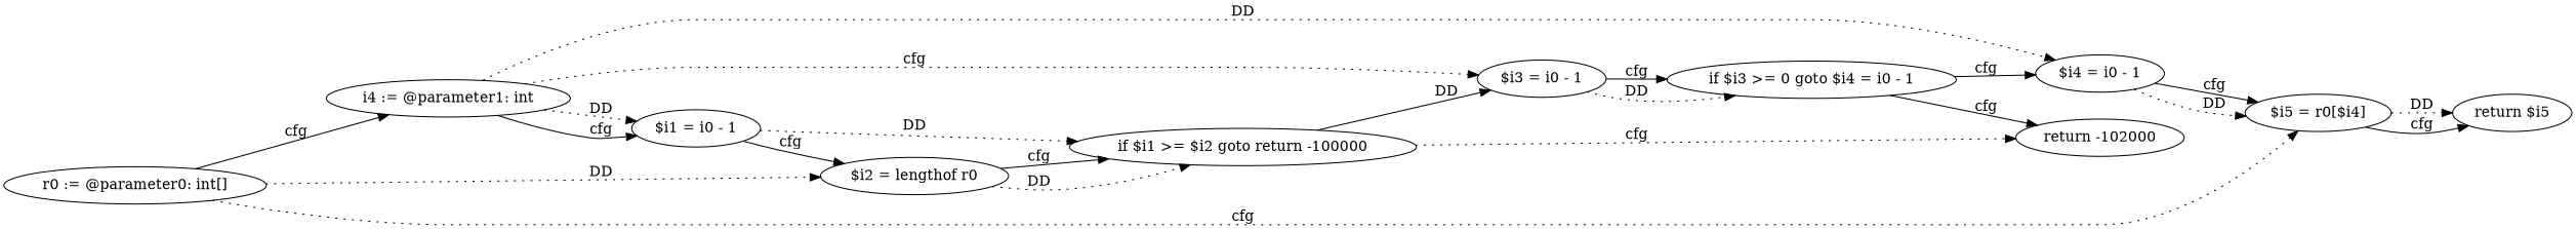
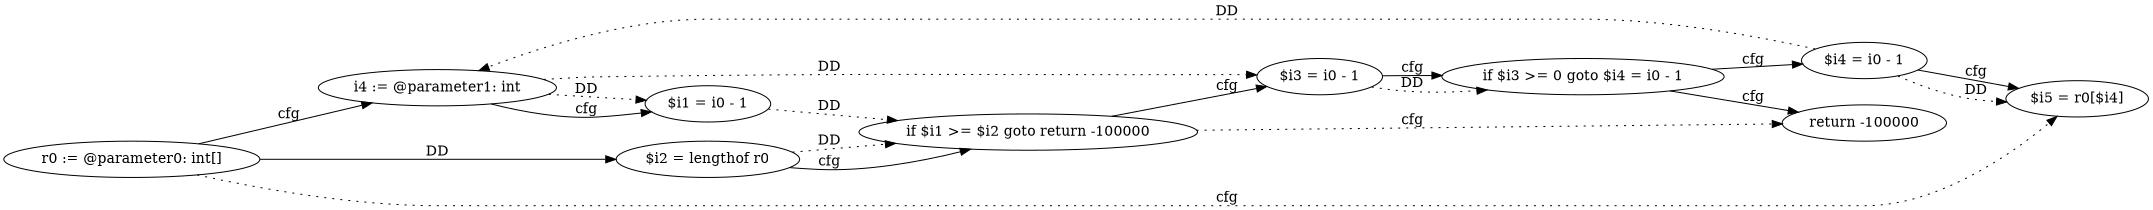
  digraph {
    rankdir=LR
    edge [style=dotted]
    n1 [label="r0 := @parameter0: int[]"]
    n2 [label="i4 := @parameter1: int"]
    n3 [label="$i2 = lengthof r0"]
    n4 [label="$i5 = r0[$i4]"]
    n5 [label="$i1 = i0 - 1"]
    n6 [label="$i3 = i0 - 1"]
    n7 [label="$i4 = i0 - 1"]
    n8 [label="if $i1 >= $i2 goto return -100000"]
-   n9 [label="return $i5"]
    n10 [label="if $i3 >= 0 goto $i4 = i0 - 1"]
-   n11 [label="return -102000"]
+   n11 [label="return -100000"]
    n1 -> n2 [label=cfg style=""]
-   n1 -> n3 [label=DD]
+   n1 -> n3 [label=DD style=solid]
    n1 -> n4 [label=cfg]
    n2 -> n5 [label=DD]
    n2 -> n5 [label=cfg style=""]
-   n2 -> n6 [label=cfg]
-   n2 -> n7 [label=DD]
+   n2 -> n6 [label=DD]
+   n7 -> n2 [label=DD]
    n3 -> n8 [label=DD]
    n3 -> n8 [label=cfg style=""]
-   n4 -> n9 [label=DD]
-   n4 -> n9 [label=cfg style=""]
-   n5 -> n3 [label=cfg style=""]
    n5 -> n8 [label=DD]
    n6 -> n10 [label=DD]
    n6 -> n10 [label=cfg style=""]
    n7 -> n4 [label=DD]
    n7 -> n4 [label=cfg style=""]
-   n8 -> n6 [label=DD style=""]
+   n8 -> n6 [label=cfg style=""]
    n8 -> n11 [label=cfg]
    n10 -> n7 [label=cfg style=""]
    n10 -> n11 [label=cfg style=""]
  }
